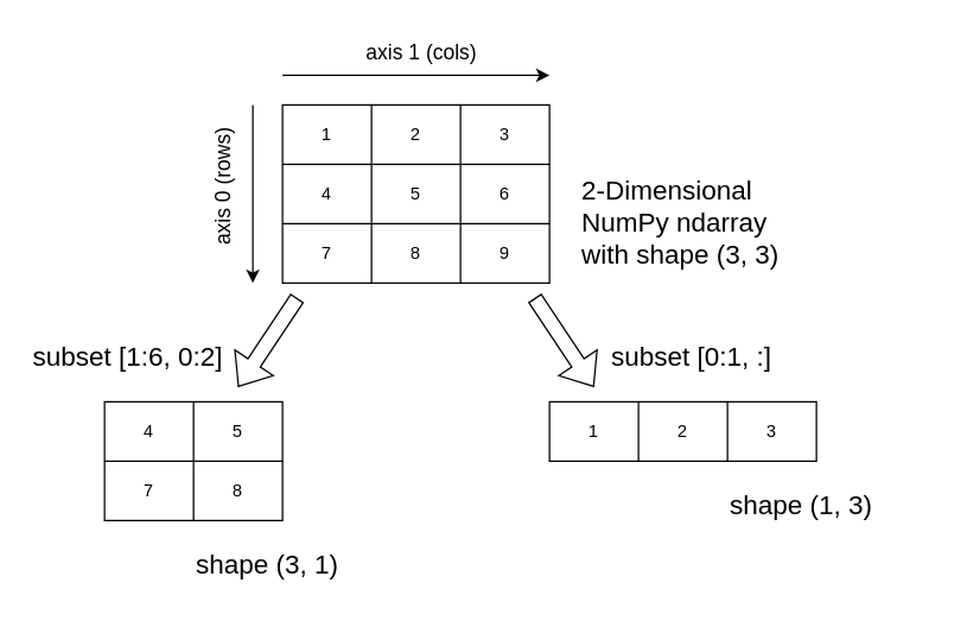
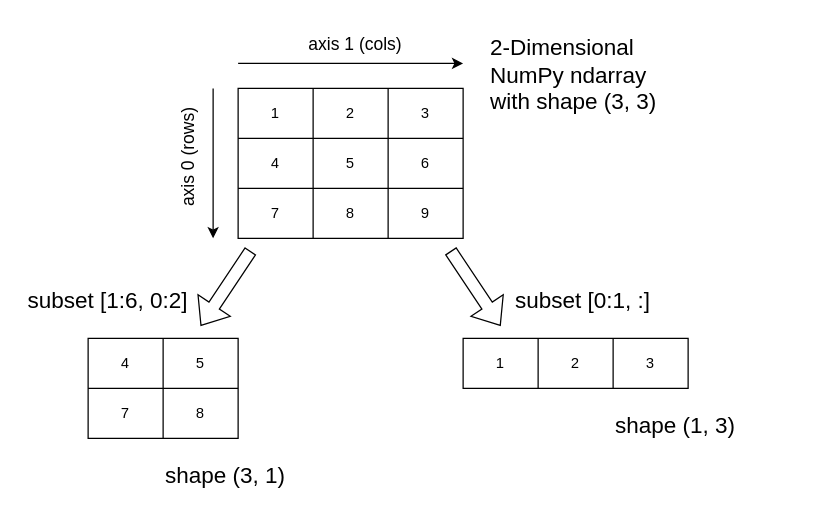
  <mxCell id="0" />
  <mxCell id="1" parent="0" />
  <mxCell id="2" value="" style="shape=table;html=1;whiteSpace=wrap;startSize=0;container=1;collapsible=0;childLayout=tableLayout;" parent="1" vertex="1"><mxGeometry x="190" y="70" width="180" height="120" as="geometry" /></mxCell>
  <mxCell id="3" value="" style="shape=partialRectangle;html=1;whiteSpace=wrap;collapsible=0;dropTarget=0;pointerEvents=0;fillColor=none;top=0;left=0;bottom=0;right=0;points=[[0,0.5],[1,0.5]];portConstraint=eastwest;" parent="2" vertex="1"><mxGeometry width="180" height="40" as="geometry" /></mxCell>
  <mxCell id="4" value="1" style="shape=partialRectangle;html=1;whiteSpace=wrap;connectable=0;fillColor=none;top=0;left=0;bottom=0;right=0;overflow=hidden;pointerEvents=1;" parent="3" vertex="1"><mxGeometry width="60" height="40" as="geometry"><mxRectangle width="60" height="40" as="alternateBounds" /></mxGeometry></mxCell>
  <mxCell id="5" value="2" style="shape=partialRectangle;html=1;whiteSpace=wrap;connectable=0;fillColor=none;top=0;left=0;bottom=0;right=0;overflow=hidden;pointerEvents=1;" parent="3" vertex="1"><mxGeometry x="60" width="60" height="40" as="geometry"><mxRectangle width="60" height="40" as="alternateBounds" /></mxGeometry></mxCell>
  <mxCell id="6" value="3" style="shape=partialRectangle;html=1;whiteSpace=wrap;connectable=0;fillColor=none;top=0;left=0;bottom=0;right=0;overflow=hidden;pointerEvents=1;" parent="3" vertex="1"><mxGeometry x="120" width="60" height="40" as="geometry"><mxRectangle width="60" height="40" as="alternateBounds" /></mxGeometry></mxCell>
  <mxCell id="7" value="" style="shape=partialRectangle;html=1;whiteSpace=wrap;collapsible=0;dropTarget=0;pointerEvents=0;fillColor=none;top=0;left=0;bottom=0;right=0;points=[[0,0.5],[1,0.5]];portConstraint=eastwest;" parent="2" vertex="1"><mxGeometry y="40" width="180" height="40" as="geometry" /></mxCell>
  <mxCell id="8" value="4" style="shape=partialRectangle;html=1;whiteSpace=wrap;connectable=0;fillColor=none;top=0;left=0;bottom=0;right=0;overflow=hidden;pointerEvents=1;" parent="7" vertex="1"><mxGeometry width="60" height="40" as="geometry"><mxRectangle width="60" height="40" as="alternateBounds" /></mxGeometry></mxCell>
  <mxCell id="9" value="5" style="shape=partialRectangle;html=1;whiteSpace=wrap;connectable=0;fillColor=none;top=0;left=0;bottom=0;right=0;overflow=hidden;pointerEvents=1;" parent="7" vertex="1"><mxGeometry x="60" width="60" height="40" as="geometry"><mxRectangle width="60" height="40" as="alternateBounds" /></mxGeometry></mxCell>
  <mxCell id="10" value="6" style="shape=partialRectangle;html=1;whiteSpace=wrap;connectable=0;fillColor=none;top=0;left=0;bottom=0;right=0;overflow=hidden;pointerEvents=1;" parent="7" vertex="1"><mxGeometry x="120" width="60" height="40" as="geometry"><mxRectangle width="60" height="40" as="alternateBounds" /></mxGeometry></mxCell>
  <mxCell id="11" value="" style="shape=partialRectangle;html=1;whiteSpace=wrap;collapsible=0;dropTarget=0;pointerEvents=0;fillColor=none;top=0;left=0;bottom=0;right=0;points=[[0,0.5],[1,0.5]];portConstraint=eastwest;" parent="2" vertex="1"><mxGeometry y="80" width="180" height="40" as="geometry" /></mxCell>
  <mxCell id="12" value="7" style="shape=partialRectangle;html=1;whiteSpace=wrap;connectable=0;fillColor=none;top=0;left=0;bottom=0;right=0;overflow=hidden;pointerEvents=1;" parent="11" vertex="1"><mxGeometry width="60" height="40" as="geometry"><mxRectangle width="60" height="40" as="alternateBounds" /></mxGeometry></mxCell>
  <mxCell id="13" value="8" style="shape=partialRectangle;html=1;whiteSpace=wrap;connectable=0;fillColor=none;top=0;left=0;bottom=0;right=0;overflow=hidden;pointerEvents=1;" parent="11" vertex="1"><mxGeometry x="60" width="60" height="40" as="geometry"><mxRectangle width="60" height="40" as="alternateBounds" /></mxGeometry></mxCell>
  <mxCell id="14" value="9" style="shape=partialRectangle;html=1;whiteSpace=wrap;connectable=0;fillColor=none;top=0;left=0;bottom=0;right=0;overflow=hidden;pointerEvents=1;" parent="11" vertex="1"><mxGeometry x="120" width="60" height="40" as="geometry"><mxRectangle width="60" height="40" as="alternateBounds" /></mxGeometry></mxCell>
  <mxCell id="15" value="" style="endArrow=classic;html=1;rounded=0;" parent="1" edge="1"><mxGeometry width="50" height="50" relative="1" as="geometry"><mxPoint x="170" y="70" as="sourcePoint" /><mxPoint x="170" y="190" as="targetPoint" /></mxGeometry></mxCell>
  <mxCell id="16" value="" style="endArrow=classic;html=1;rounded=0;" parent="1" edge="1"><mxGeometry width="50" height="50" relative="1" as="geometry"><mxPoint x="190" y="50" as="sourcePoint" /><mxPoint x="370" y="50" as="targetPoint" /></mxGeometry></mxCell>
  <mxCell id="17" value="&lt;font style=&quot;font-size: 14px&quot;&gt;axis 0 (rows)&lt;/font&gt;" style="text;html=1;strokeColor=none;fillColor=none;align=center;verticalAlign=middle;whiteSpace=wrap;rounded=0;rotation=-90;" parent="1" vertex="1"><mxGeometry x="100" y="110" width="100" height="30" as="geometry" /></mxCell>
  <mxCell id="18" value="&lt;font style=&quot;font-size: 14px&quot;&gt;axis 1 (cols)&lt;/font&gt;" style="text;html=1;strokeColor=none;fillColor=none;align=center;verticalAlign=middle;whiteSpace=wrap;rounded=0;rotation=0;" parent="1" vertex="1"><mxGeometry x="244" y="20" width="80" height="30" as="geometry" /></mxCell>
- <mxCell id="19" value="&lt;font style=&quot;font-size: 18px&quot;&gt;2-Dimensional NumPy ndarray with shape (3, 3)&lt;/font&gt;" style="text;html=1;strokeColor=none;fillColor=none;align=left;verticalAlign=middle;whiteSpace=wrap;rounded=0;" parent="1" vertex="1"><mxGeometry x="390" y="110" width="140" height="80" as="geometry" /></mxCell>
+ <mxCell id="19" value="&lt;font style=&quot;font-size: 18px&quot;&gt;2-Dimensional NumPy ndarray with shape (3, 3)&lt;/font&gt;" style="text;html=1;strokeColor=none;fillColor=none;align=left;verticalAlign=middle;whiteSpace=wrap;rounded=0;" parent="1" vertex="1"><mxGeometry x="390" y="20" width="140" height="80" as="geometry" /></mxCell>
  <mxCell id="20" value="" style="shape=table;html=1;whiteSpace=wrap;startSize=0;container=1;collapsible=0;childLayout=tableLayout;" parent="1" vertex="1"><mxGeometry x="70" y="270" width="120" height="80" as="geometry" /></mxCell>
  <mxCell id="21" value="" style="shape=partialRectangle;html=1;whiteSpace=wrap;collapsible=0;dropTarget=0;pointerEvents=0;fillColor=none;top=0;left=0;bottom=0;right=0;points=[[0,0.5],[1,0.5]];portConstraint=eastwest;" parent="20" vertex="1"><mxGeometry width="120" height="40" as="geometry" /></mxCell>
  <mxCell id="22" value="4" style="shape=partialRectangle;html=1;whiteSpace=wrap;connectable=0;fillColor=none;top=0;left=0;bottom=0;right=0;overflow=hidden;pointerEvents=1;" parent="21" vertex="1"><mxGeometry width="60" height="40" as="geometry"><mxRectangle width="60" height="40" as="alternateBounds" /></mxGeometry></mxCell>
  <mxCell id="23" value="5" style="shape=partialRectangle;html=1;whiteSpace=wrap;connectable=0;fillColor=none;top=0;left=0;bottom=0;right=0;overflow=hidden;pointerEvents=1;" parent="21" vertex="1"><mxGeometry x="60" width="60" height="40" as="geometry"><mxRectangle width="60" height="40" as="alternateBounds" /></mxGeometry></mxCell>
  <mxCell id="24" value="" style="shape=partialRectangle;html=1;whiteSpace=wrap;collapsible=0;dropTarget=0;pointerEvents=0;fillColor=none;top=0;left=0;bottom=0;right=0;points=[[0,0.5],[1,0.5]];portConstraint=eastwest;" parent="20" vertex="1"><mxGeometry y="40" width="120" height="40" as="geometry" /></mxCell>
  <mxCell id="25" value="7" style="shape=partialRectangle;html=1;whiteSpace=wrap;connectable=0;fillColor=none;top=0;left=0;bottom=0;right=0;overflow=hidden;pointerEvents=1;" parent="24" vertex="1"><mxGeometry width="60" height="40" as="geometry"><mxRectangle width="60" height="40" as="alternateBounds" /></mxGeometry></mxCell>
  <mxCell id="26" value="8" style="shape=partialRectangle;html=1;whiteSpace=wrap;connectable=0;fillColor=none;top=0;left=0;bottom=0;right=0;overflow=hidden;pointerEvents=1;" parent="24" vertex="1"><mxGeometry x="60" width="60" height="40" as="geometry"><mxRectangle width="60" height="40" as="alternateBounds" /></mxGeometry></mxCell>
  <mxCell id="27" value="&lt;font style=&quot;font-size: 18px&quot;&gt;subset [1:6, 0:2]&lt;/font&gt;" style="text;html=1;strokeColor=none;fillColor=none;align=left;verticalAlign=middle;whiteSpace=wrap;rounded=0;" parent="1" vertex="1"><mxGeometry x="20" y="200" width="140" height="80" as="geometry" /></mxCell>
  <mxCell id="28" value="" style="shape=flexArrow;endArrow=classic;html=1;rounded=0;fontSize=18;" parent="1" edge="1"><mxGeometry width="50" height="50" relative="1" as="geometry"><mxPoint x="200" y="200" as="sourcePoint" /><mxPoint x="160" y="260" as="targetPoint" /></mxGeometry></mxCell>
  <mxCell id="29" value="" style="shape=table;html=1;whiteSpace=wrap;startSize=0;container=1;collapsible=0;childLayout=tableLayout;" parent="1" vertex="1"><mxGeometry x="370" y="270" width="180" height="40" as="geometry" /></mxCell>
  <mxCell id="30" value="" style="shape=partialRectangle;html=1;whiteSpace=wrap;collapsible=0;dropTarget=0;pointerEvents=0;fillColor=none;top=0;left=0;bottom=0;right=0;points=[[0,0.5],[1,0.5]];portConstraint=eastwest;" parent="29" vertex="1"><mxGeometry width="180" height="40" as="geometry" /></mxCell>
  <mxCell id="31" value="1" style="shape=partialRectangle;html=1;whiteSpace=wrap;connectable=0;fillColor=none;top=0;left=0;bottom=0;right=0;overflow=hidden;pointerEvents=1;" parent="30" vertex="1"><mxGeometry width="60" height="40" as="geometry"><mxRectangle width="60" height="40" as="alternateBounds" /></mxGeometry></mxCell>
  <mxCell id="32" value="2" style="shape=partialRectangle;html=1;whiteSpace=wrap;connectable=0;fillColor=none;top=0;left=0;bottom=0;right=0;overflow=hidden;pointerEvents=1;" parent="30" vertex="1"><mxGeometry x="60" width="60" height="40" as="geometry"><mxRectangle width="60" height="40" as="alternateBounds" /></mxGeometry></mxCell>
  <mxCell id="33" value="3" style="shape=partialRectangle;html=1;whiteSpace=wrap;connectable=0;fillColor=none;top=0;left=0;bottom=0;right=0;overflow=hidden;pointerEvents=1;" parent="30" vertex="1"><mxGeometry x="120" width="60" height="40" as="geometry"><mxRectangle width="60" height="40" as="alternateBounds" /></mxGeometry></mxCell>
  <mxCell id="34" value="" style="shape=flexArrow;endArrow=classic;html=1;rounded=0;fontSize=18;" parent="1" edge="1"><mxGeometry width="50" height="50" relative="1" as="geometry"><mxPoint x="360" y="200" as="sourcePoint" /><mxPoint x="400" y="260" as="targetPoint" /></mxGeometry></mxCell>
  <mxCell id="35" value="&lt;font style=&quot;font-size: 18px&quot;&gt;subset [0:1, :]&lt;/font&gt;" style="text;html=1;strokeColor=none;fillColor=none;align=left;verticalAlign=middle;whiteSpace=wrap;rounded=0;" parent="1" vertex="1"><mxGeometry x="410" y="200" width="140" height="80" as="geometry" /></mxCell>
  <mxCell id="36" value="&lt;font style=&quot;font-size: 18px&quot;&gt;shape (1, 3)&lt;/font&gt;" style="text;html=1;strokeColor=none;fillColor=none;align=left;verticalAlign=middle;whiteSpace=wrap;rounded=0;" parent="1" vertex="1"><mxGeometry x="490" y="320" width="140" height="40" as="geometry" /></mxCell>
  <mxCell id="37" value="&lt;font style=&quot;font-size: 18px&quot;&gt;shape (3, 1)&lt;/font&gt;" style="text;html=1;strokeColor=none;fillColor=none;align=left;verticalAlign=middle;whiteSpace=wrap;rounded=0;" parent="1" vertex="1"><mxGeometry x="130" y="360" width="140" height="40" as="geometry" /></mxCell>
